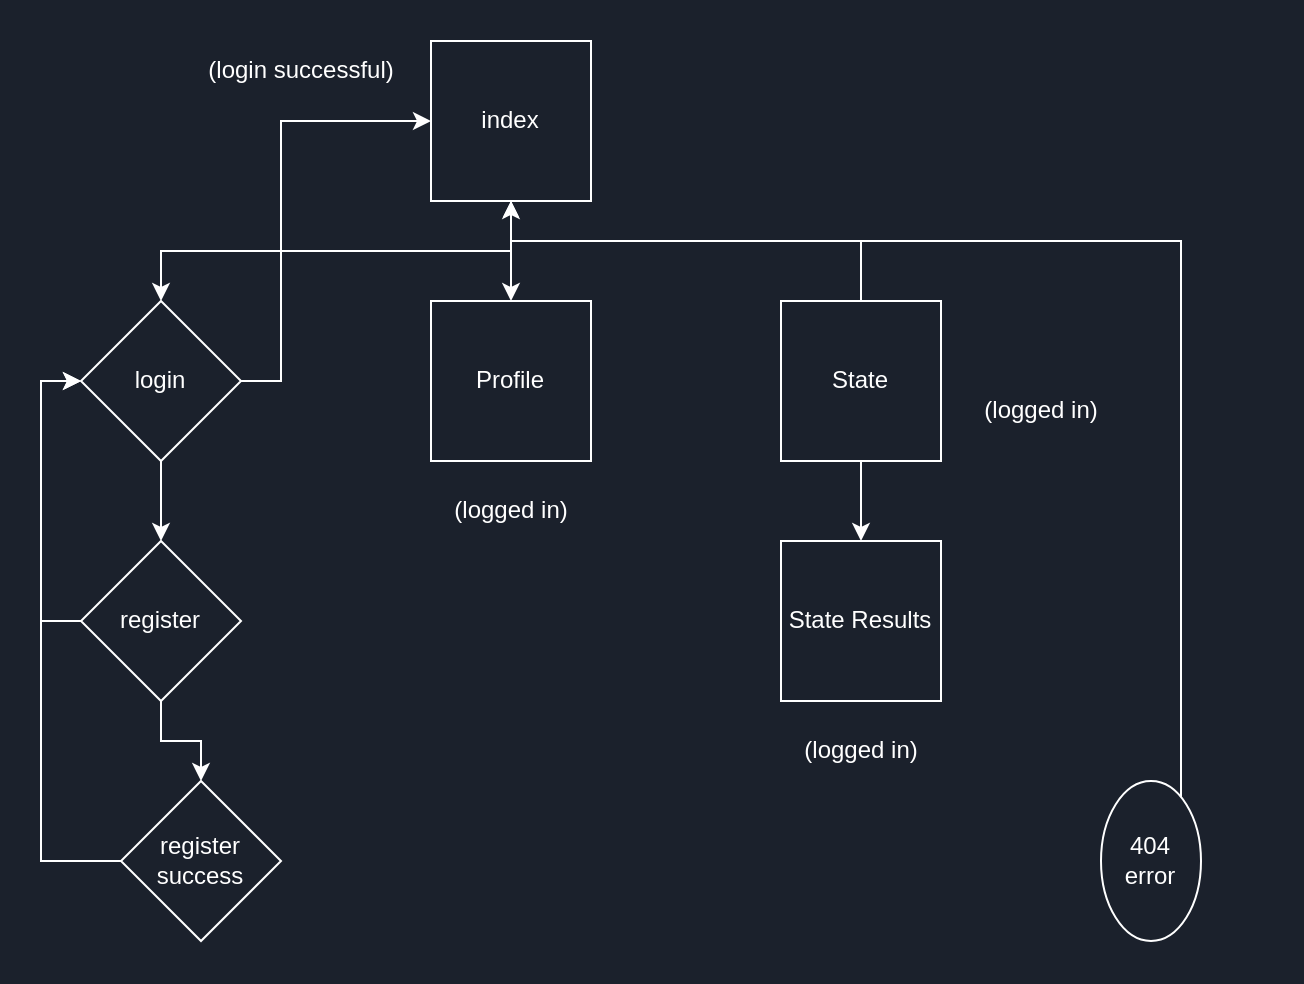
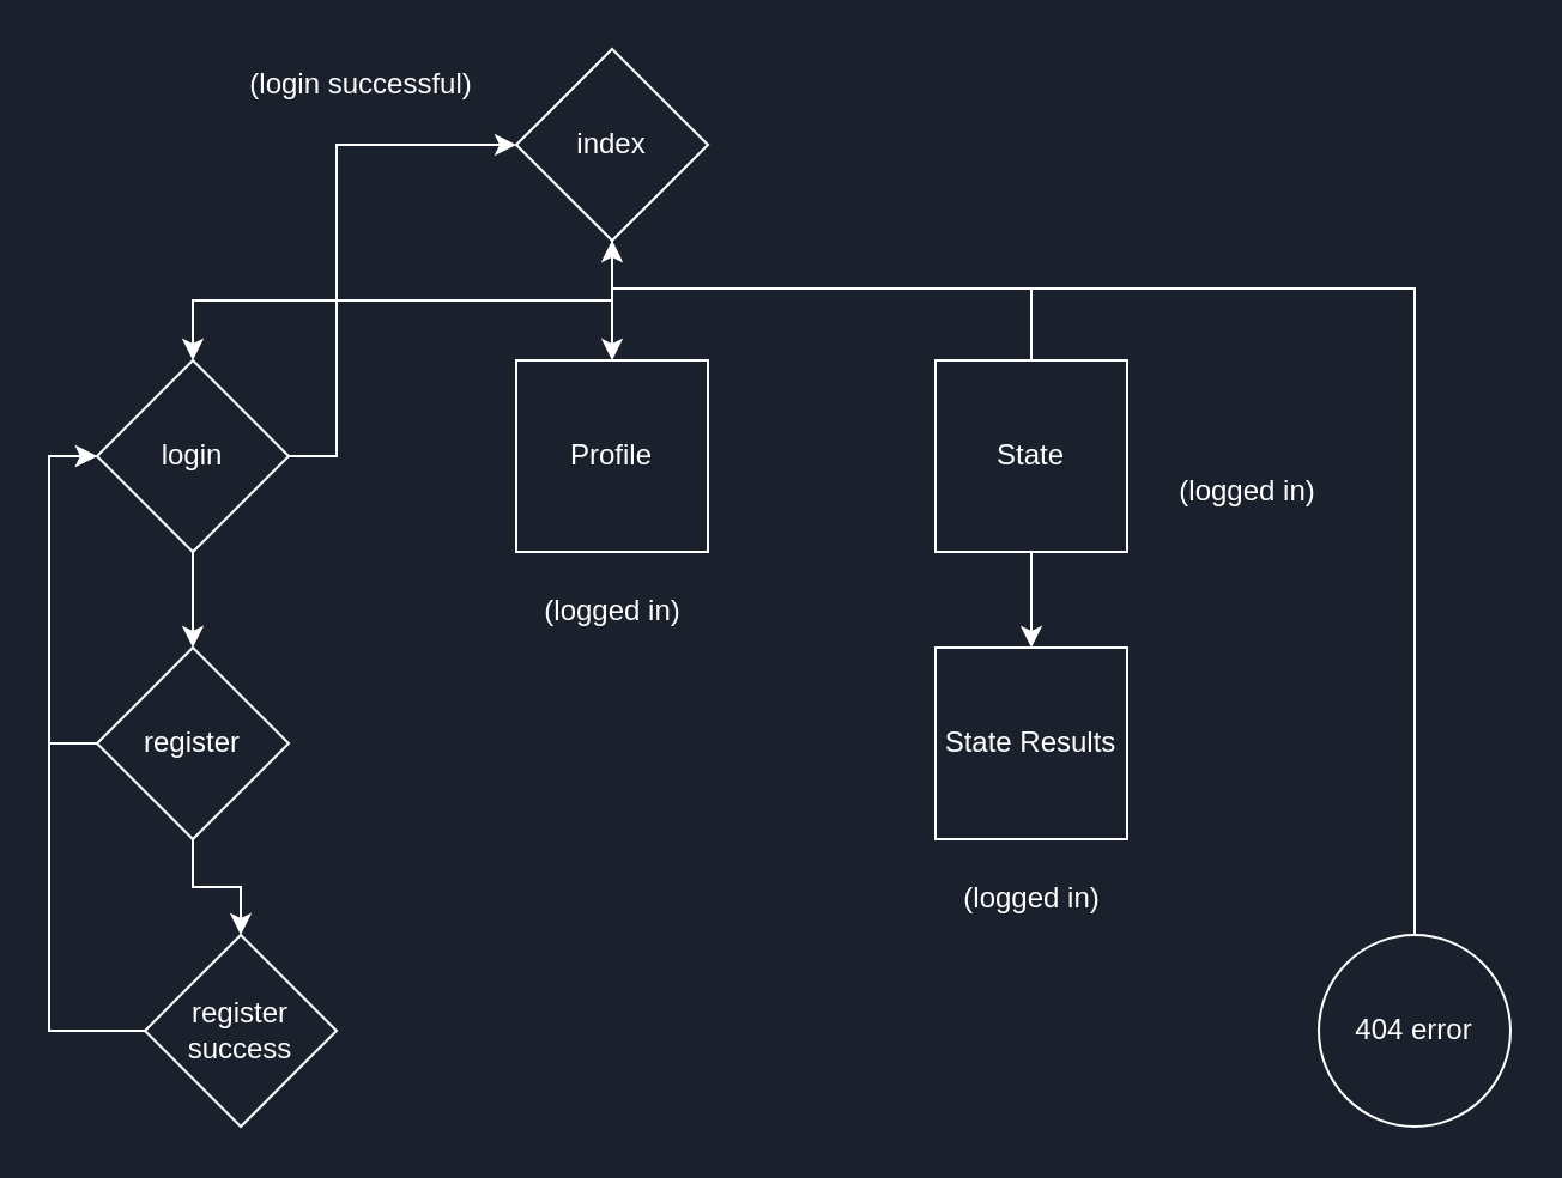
  <mxCell id="0" />
  <mxCell id="1" parent="0" />
  <mxCell id="2" style="edgeStyle=orthogonalEdgeStyle;rounded=0;orthogonalLoop=1;jettySize=auto;html=1;entryX=0.5;entryY=0;entryDx=0;entryDy=0;strokeColor=#FFFFFF;fontColor=#FFFFFF;" edge="1" parent="1" source="4" target="13"><mxGeometry relative="1" as="geometry" /></mxCell>
  <mxCell id="3" style="edgeStyle=orthogonalEdgeStyle;rounded=0;orthogonalLoop=1;jettySize=auto;html=1;exitX=0.5;exitY=1;exitDx=0;exitDy=0;strokeColor=#FFFFFF;fontColor=#FFFFFF;" edge="1" parent="1" source="4" target="7"><mxGeometry relative="1" as="geometry" /></mxCell>
- <mxCell id="4" value="index" style="whiteSpace=wrap;html=1;aspect=fixed;strokeColor=#FFFFFF;fontColor=#FFFFFF;fillColor=#1B212C;" vertex="1" parent="1"><mxGeometry x="215" y="20" width="80" height="80" as="geometry" /></mxCell>
+ <mxCell id="4" value="index" style="rhombus;whiteSpace=wrap;html=1;aspect=fixed;strokeColor=#FFFFFF;fontColor=#FFFFFF;fillColor=#1B212C;" vertex="1" parent="1"><mxGeometry x="215" y="20" width="80" height="80" as="geometry" /></mxCell>
  <mxCell id="5" style="edgeStyle=orthogonalEdgeStyle;rounded=0;orthogonalLoop=1;jettySize=auto;html=1;entryX=0.5;entryY=0;entryDx=0;entryDy=0;strokeColor=#FFFFFF;fontColor=#FFFFFF;" edge="1" parent="1" source="7" target="10"><mxGeometry relative="1" as="geometry" /></mxCell>
  <mxCell id="6" style="edgeStyle=orthogonalEdgeStyle;rounded=0;orthogonalLoop=1;jettySize=auto;html=1;entryX=0;entryY=0.5;entryDx=0;entryDy=0;strokeColor=#FFFFFF;fontColor=#FFFFFF;" edge="1" parent="1" source="7" target="4"><mxGeometry relative="1" as="geometry"><Array as="points"><mxPoint x="140" y="190" /><mxPoint x="140" y="60" /></Array></mxGeometry></mxCell>
  <mxCell id="7" value="login" style="rhombus;whiteSpace=wrap;html=1;strokeColor=#FFFFFF;fontColor=#FFFFFF;fillColor=#1B212C;" vertex="1" parent="1"><mxGeometry x="40" y="150" width="80" height="80" as="geometry" /></mxCell>
  <mxCell id="8" style="edgeStyle=orthogonalEdgeStyle;rounded=0;orthogonalLoop=1;jettySize=auto;html=1;entryX=0.5;entryY=0;entryDx=0;entryDy=0;strokeColor=#FFFFFF;fontColor=#FFFFFF;" edge="1" parent="1" source="10" target="12"><mxGeometry relative="1" as="geometry" /></mxCell>
  <mxCell id="9" style="edgeStyle=orthogonalEdgeStyle;rounded=0;orthogonalLoop=1;jettySize=auto;html=1;entryX=0;entryY=0.5;entryDx=0;entryDy=0;strokeColor=#FFFFFF;fontColor=#FFFFFF;" edge="1" parent="1" source="10" target="7"><mxGeometry relative="1" as="geometry"><mxPoint x="30" y="190" as="targetPoint" /><Array as="points"><mxPoint x="20" y="310" /><mxPoint x="20" y="190" /></Array></mxGeometry></mxCell>
  <mxCell id="10" value="register" style="rhombus;whiteSpace=wrap;html=1;strokeColor=#FFFFFF;fontColor=#FFFFFF;fillColor=#1B212C;" vertex="1" parent="1"><mxGeometry x="40" y="270" width="80" height="80" as="geometry" /></mxCell>
  <mxCell id="11" style="edgeStyle=orthogonalEdgeStyle;rounded=0;orthogonalLoop=1;jettySize=auto;html=1;entryX=0;entryY=0.5;entryDx=0;entryDy=0;strokeColor=#FFFFFF;fontColor=#FFFFFF;" edge="1" parent="1" source="12" target="7"><mxGeometry relative="1" as="geometry"><mxPoint x="20" y="170" as="targetPoint" /><Array as="points"><mxPoint x="20" y="430" /><mxPoint x="20" y="190" /></Array></mxGeometry></mxCell>
  <mxCell id="12" value="register&lt;br&gt;success" style="rhombus;whiteSpace=wrap;html=1;strokeColor=#FFFFFF;fontColor=#FFFFFF;fillColor=#1B212C;" vertex="1" parent="1"><mxGeometry x="60" y="390" width="80" height="80" as="geometry" /></mxCell>
  <mxCell id="13" value="Profile" style="whiteSpace=wrap;html=1;aspect=fixed;strokeColor=#FFFFFF;fontColor=#FFFFFF;fillColor=#1B212C;" vertex="1" parent="1"><mxGeometry x="215" y="150" width="80" height="80" as="geometry" /></mxCell>
  <mxCell id="14" style="edgeStyle=orthogonalEdgeStyle;rounded=0;orthogonalLoop=1;jettySize=auto;html=1;entryX=0.5;entryY=1;entryDx=0;entryDy=0;strokeColor=#FFFFFF;fontColor=#FFFFFF;endArrow=open;" edge="1" parent="1" source="16" target="4"><mxGeometry relative="1" as="geometry"><mxPoint x="310" y="100" as="targetPoint" /><Array as="points"><mxPoint x="430" y="120" /><mxPoint x="255" y="120" /></Array></mxGeometry></mxCell>
  <mxCell id="15" style="edgeStyle=orthogonalEdgeStyle;rounded=0;orthogonalLoop=1;jettySize=auto;html=1;entryX=0.5;entryY=0;entryDx=0;entryDy=0;strokeColor=#FFFFFF;fontColor=#FFFFFF;" edge="1" parent="1" source="16" target="17"><mxGeometry relative="1" as="geometry" /></mxCell>
  <mxCell id="16" value="State" style="whiteSpace=wrap;html=1;aspect=fixed;strokeColor=#FFFFFF;fontColor=#FFFFFF;fillColor=#1B212C;" vertex="1" parent="1"><mxGeometry x="390" y="150" width="80" height="80" as="geometry" /></mxCell>
  <mxCell id="17" value="State Results" style="whiteSpace=wrap;html=1;aspect=fixed;strokeColor=#FFFFFF;fontColor=#FFFFFF;fillColor=#1B212C;" vertex="1" parent="1"><mxGeometry x="390" y="270" width="80" height="80" as="geometry" /></mxCell>
  <mxCell id="18" style="edgeStyle=orthogonalEdgeStyle;rounded=0;orthogonalLoop=1;jettySize=auto;html=1;entryX=0.5;entryY=1;entryDx=0;entryDy=0;strokeColor=#FFFFFF;fontColor=#FFFFFF;" edge="1" parent="1" source="19" target="4"><mxGeometry relative="1" as="geometry"><mxPoint x="590" y="110" as="targetPoint" /><Array as="points"><mxPoint x="590" y="120" /><mxPoint x="255" y="120" /></Array></mxGeometry></mxCell>
- <mxCell id="19" value="404 error" style="ellipse;whiteSpace=wrap;html=1;aspect=fixed;strokeColor=#FFFFFF;fontColor=#FFFFFF;fillColor=#1B212C;" vertex="1" parent="1"><mxGeometry x="550" y="390" width="50" height="80" as="geometry" /></mxCell>
+ <mxCell id="19" value="404 error" style="ellipse;whiteSpace=wrap;html=1;aspect=fixed;strokeColor=#FFFFFF;fontColor=#FFFFFF;fillColor=#1B212C;" vertex="1" parent="1"><mxGeometry x="550" y="390" width="80" height="80" as="geometry" /></mxCell>
  <mxCell id="20" value="(login successful)" style="text;html=1;align=center;verticalAlign=middle;resizable=0;points=[];autosize=1;strokeColor=#1B212C;fillColor=none;fontColor=#FFFFFF;" vertex="1" parent="1"><mxGeometry x="90" y="20" width="120" height="30" as="geometry" /></mxCell>
  <mxCell id="21" value="(logged in)" style="text;html=1;align=center;verticalAlign=middle;resizable=0;points=[];autosize=1;strokeColor=#1B212C;fillColor=none;fontColor=#FFFFFF;" vertex="1" parent="1"><mxGeometry x="215" y="240" width="80" height="30" as="geometry" /></mxCell>
  <mxCell id="22" value="(logged in)" style="text;html=1;align=center;verticalAlign=middle;resizable=0;points=[];autosize=1;strokeColor=#1B212C;fillColor=none;fontColor=#FFFFFF;" vertex="1" parent="1"><mxGeometry x="480" y="190" width="80" height="30" as="geometry" /></mxCell>
  <mxCell id="23" value="(logged in)" style="text;html=1;align=center;verticalAlign=middle;resizable=0;points=[];autosize=1;strokeColor=#1B212C;fillColor=none;fontColor=#FFFFFF;" vertex="1" parent="1"><mxGeometry x="390" y="360" width="80" height="30" as="geometry" /></mxCell>
